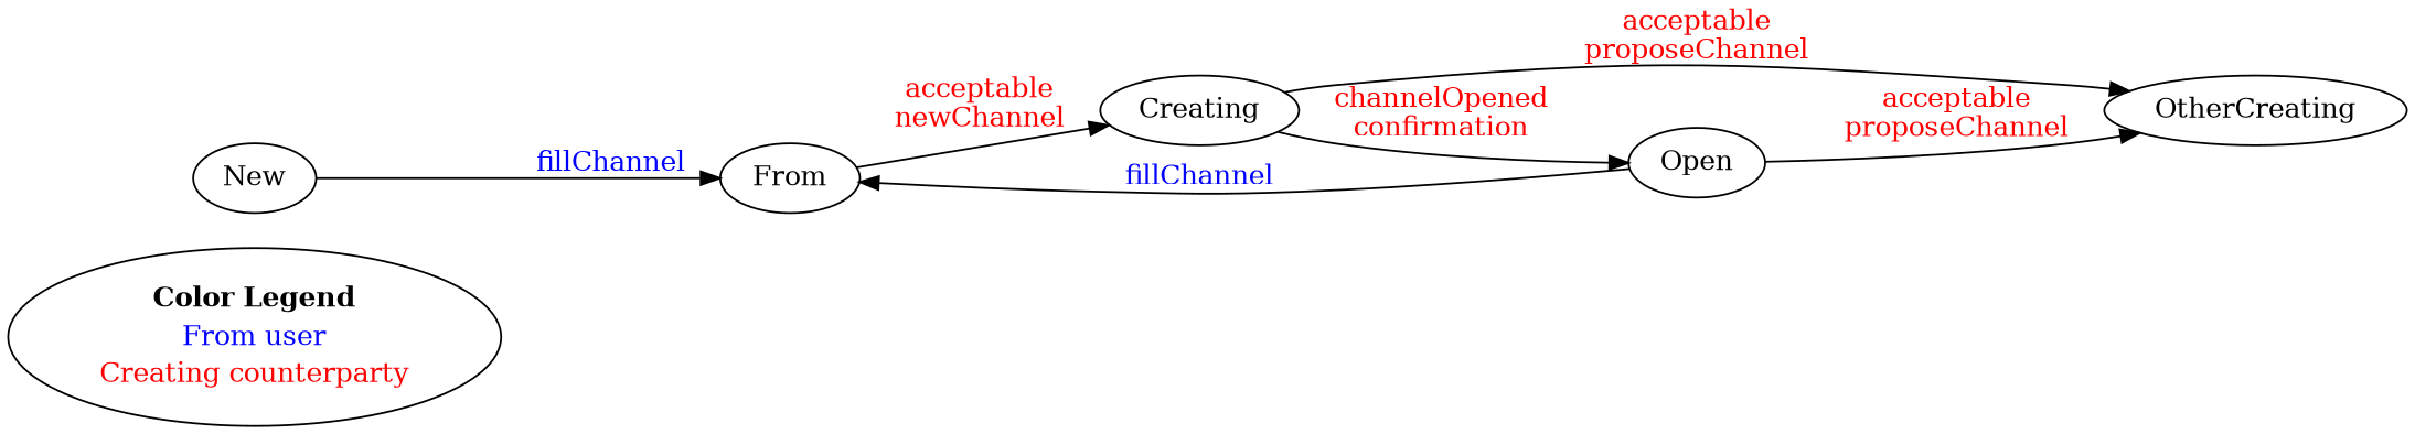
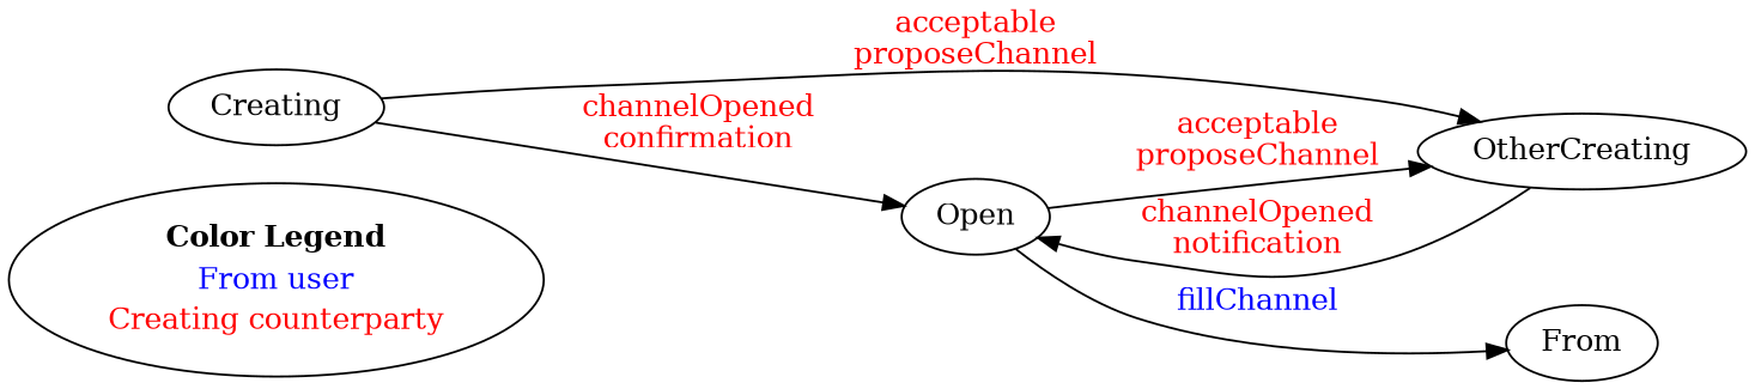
  digraph {
    rankdir=LR
    edge [fontcolor=red]
    n1 [label=<         <table border="0" cellpadding="2" cellspacing="0" cellborder="0">         <tr>         <td colspan="4"><b>Color Legend</b></td>         </tr>         <tr>         <td><font color="blue">From user</font></td>         </tr>         <tr>         <td><font color="red">Creating counterparty</font></td>         </tr>         </table>     >]
    n2 [label=From]
-   New
    Creating
    OtherCreating
    Open
-   n2 -> Creating [label="acceptable\nnewChannel"]
-   New -> n2 [fontcolor=blue label=fillChannel]
    Creating -> OtherCreating [label="acceptable\nproposeChannel"]
    Creating -> Open [label="channelOpened\nconfirmation"]
+   OtherCreating -> Open [label="channelOpened\nnotification"]
    Open -> n2 [fontcolor=blue label=fillChannel]
    Open -> OtherCreating [label="acceptable\nproposeChannel"]
  }
